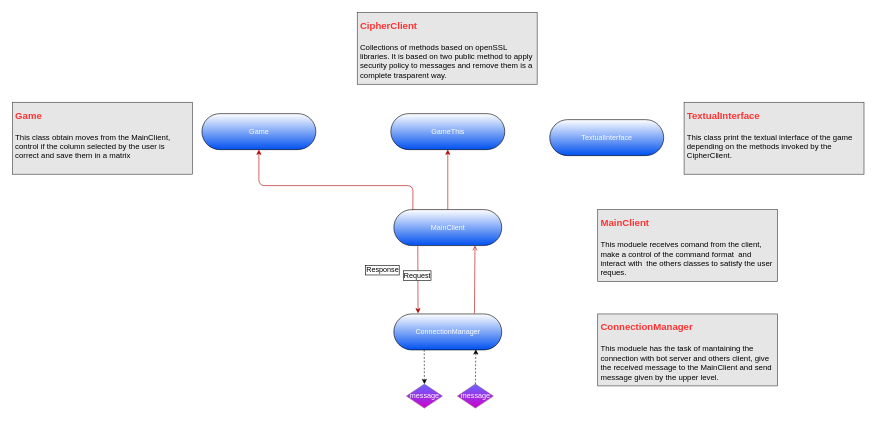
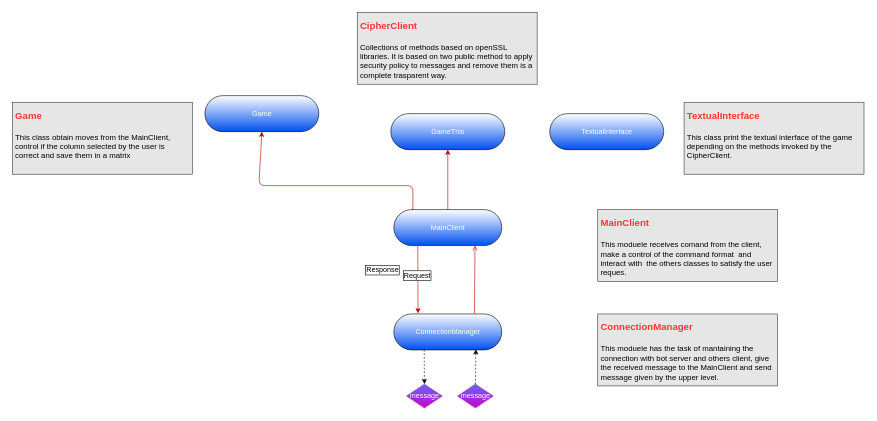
  <mxCell id="0" />
  <mxCell id="1" parent="0" />
  <mxCell id="2" value="MainClient" style="html=1;dashed=0;whitespace=wrap;shape=mxgraph.dfd.start;fillColor=#0050ef;strokeColor=#000000;fontColor=#ffffff;gradientColor=#ffffff;gradientDirection=north;" vertex="1" parent="1"><mxGeometry x="656" y="349" width="180" height="60" as="geometry" /></mxCell>
  <mxCell id="3" value="ConnectionManager" style="html=1;dashed=0;whitespace=wrap;shape=mxgraph.dfd.start;fillColor=#0050ef;strokeColor=#000000;fontColor=#ffffff;gradientColor=#ffffff;gradientDirection=north;" vertex="1" parent="1"><mxGeometry x="656" y="523" width="180" height="60" as="geometry" /></mxCell>
  <mxCell id="4" value="" style="endArrow=classic;html=1;entryX=0.224;entryY=-0.017;entryDx=0;entryDy=0;entryPerimeter=0;strokeColor=#B20000;fillColor=#e51400;" edge="1" parent="1" target="3"><mxGeometry width="50" height="50" relative="1" as="geometry"><mxPoint x="696" y="410" as="sourcePoint" /><mxPoint x="566" y="449" as="targetPoint" /></mxGeometry></mxCell>
  <mxCell id="5" value="Request" style="text;html=1;align=center;verticalAlign=middle;resizable=0;points=[];labelBackgroundColor=#ffffff;labelBorderColor=#000000;" vertex="1" connectable="0" parent="4"><mxGeometry x="-0.326" y="1" relative="1" as="geometry"><mxPoint x="-2.88" y="11" as="offset" /></mxGeometry></mxCell>
  <mxCell id="6" value="" style="endArrow=open;html=1;strokeColor=#B20000;entryX=0.752;entryY=1;entryDx=0;entryDy=0;entryPerimeter=0;exitX=0.747;exitY=-0.017;exitDx=0;exitDy=0;exitPerimeter=0;fillColor=#e51400;" edge="1" parent="1" source="3" target="2"><mxGeometry width="50" height="50" relative="1" as="geometry"><mxPoint x="796" y="524" as="sourcePoint" /><mxPoint x="896" y="449" as="targetPoint" /><Array as="points" /></mxGeometry></mxCell>
  <mxCell id="7" value="Response" style="text;html=1;align=center;verticalAlign=middle;resizable=0;points=[];labelBackgroundColor=#ffffff;labelBorderColor=#000000;" vertex="1" connectable="0" parent="1"><mxGeometry x="-0.326" y="1" relative="1" as="geometry"><mxPoint x="636" y="449" as="offset" /></mxGeometry></mxCell>
  <mxCell id="8" value="message" style="shape=rhombus;html=1;dashed=0;whitespace=wrap;perimeter=rhombusPerimeter;strokeColor=#996185;gradientColor=#6666FF;fillColor=#CC00CC;gradientDirection=north;fontColor=#FFFFFF;" vertex="1" parent="1"><mxGeometry x="677" y="640" width="60" height="40" as="geometry" /></mxCell>
  <mxCell id="9" value="message" style="shape=rhombus;html=1;dashed=0;whitespace=wrap;perimeter=rhombusPerimeter;strokeColor=#996185;gradientColor=#6666FF;fillColor=#CC00CC;gradientDirection=north;fontColor=#FFFFFF;" vertex="1" parent="1"><mxGeometry x="762" y="640" width="60" height="40" as="geometry" /></mxCell>
  <mxCell id="10" value="" style="endArrow=classic;html=1;strokeColor=#000000;fontColor=#FFFFFF;dashed=1;exitX=0.5;exitY=0;exitDx=0;exitDy=0;entryX=0.76;entryY=0.983;entryDx=0;entryDy=0;entryPerimeter=0;" edge="1" parent="1" source="9" target="3"><mxGeometry width="50" height="50" relative="1" as="geometry"><mxPoint x="586" y="509" as="sourcePoint" /><mxPoint x="636" y="459" as="targetPoint" /></mxGeometry></mxCell>
  <mxCell id="11" value="" style="endArrow=classic;html=1;strokeColor=#000000;fontColor=#FFFFFF;dashed=1;entryX=0.5;entryY=0;entryDx=0;entryDy=0;exitX=0.272;exitY=0.997;exitDx=0;exitDy=0;exitPerimeter=0;" edge="1" parent="1" target="8"><mxGeometry width="50" height="50" relative="1" as="geometry"><mxPoint x="706.68" y="582.82" as="sourcePoint" /><mxPoint x="708" y="639" as="targetPoint" /><Array as="points" /></mxGeometry></mxCell>
- <mxCell id="12" value="Game" style="html=1;dashed=0;whitespace=wrap;shape=mxgraph.dfd.start;fillColor=#0050ef;strokeColor=#000000;fontColor=#ffffff;gradientColor=#ffffff;gradientDirection=north;" vertex="1" parent="1"><mxGeometry x="336" y="189" width="190" height="60" as="geometry" /></mxCell>
- <mxCell id="13" value="TextualInterface" style="html=1;dashed=0;whitespace=wrap;shape=mxgraph.dfd.start;fillColor=#0050ef;strokeColor=#000000;fontColor=#ffffff;gradientColor=#ffffff;gradientDirection=north;" vertex="1" parent="1"><mxGeometry x="916" y="199" width="190" height="60" as="geometry" /></mxCell>
+ <mxCell id="12" value="Game" style="html=1;dashed=0;whitespace=wrap;shape=mxgraph.dfd.start;fillColor=#0050ef;strokeColor=#000000;fontColor=#ffffff;gradientColor=#ffffff;gradientDirection=north;" vertex="1" parent="1"><mxGeometry x="341" y="159" width="190" height="60" as="geometry" /></mxCell>
+ <mxCell id="13" value="TextualInterface" style="html=1;dashed=0;whitespace=wrap;shape=mxgraph.dfd.start;fillColor=#0050ef;strokeColor=#000000;fontColor=#ffffff;gradientColor=#ffffff;gradientDirection=north;" vertex="1" parent="1"><mxGeometry x="916" y="189" width="190" height="60" as="geometry" /></mxCell>
  <mxCell id="14" value="GameThis" style="html=1;dashed=0;whitespace=wrap;shape=mxgraph.dfd.start;fillColor=#0050ef;strokeColor=#000000;fontColor=#ffffff;gradientColor=#ffffff;gradientDirection=north;" vertex="1" parent="1"><mxGeometry x="651" y="189" width="190" height="60" as="geometry" /></mxCell>
  <mxCell id="15" value="" style="endArrow=classic;html=1;strokeColor=#B20000;fontColor=#FFFFFF;exitX=0.5;exitY=0.5;exitDx=0;exitDy=-30;exitPerimeter=0;entryX=0.5;entryY=0.5;entryDx=0;entryDy=30;entryPerimeter=0;fillColor=#e51400;" edge="1" parent="1" source="2" target="14"><mxGeometry width="50" height="50" relative="1" as="geometry"><mxPoint x="686" y="349" as="sourcePoint" /><mxPoint x="736" y="299" as="targetPoint" /></mxGeometry></mxCell>
  <mxCell id="16" value="" style="endArrow=classic;html=1;strokeColor=#B20000;fontColor=#FFFFFF;entryX=0.5;entryY=0.5;entryDx=0;entryDy=30;entryPerimeter=0;exitX=0.176;exitY=0.017;exitDx=0;exitDy=0;exitPerimeter=0;fillColor=#e51400;" edge="1" parent="1" source="2" target="12"><mxGeometry width="50" height="50" relative="1" as="geometry"><mxPoint x="426" y="329" as="sourcePoint" /><mxPoint x="476" y="279" as="targetPoint" /><Array as="points"><mxPoint x="688" y="309" /><mxPoint x="431" y="309" /></Array></mxGeometry></mxCell>
  <mxCell id="17" value="&lt;h1&gt;&lt;font style=&quot;font-size: 16px ; background-color: rgb(230 , 230 , 230)&quot; color=&quot;#ff3333&quot;&gt;MainClient&lt;/font&gt;&lt;/h1&gt;&lt;p style=&quot;font-size: 13px&quot;&gt;&lt;font color=&quot;#000000&quot; style=&quot;background-color: rgb(230 , 230 , 230)&quot;&gt;This moduele receives comand from the client, make a control of the command format&amp;nbsp; and&amp;nbsp; interact with&amp;nbsp; the others classes to satisfy the user reques.&amp;nbsp;&lt;/font&gt;&lt;/p&gt;" style="text;html=1;strokeColor=#36393d;fillColor=#E6E6E6;spacing=5;spacingTop=-20;whiteSpace=wrap;overflow=hidden;rounded=0;dashed=0;" vertex="1" parent="1"><mxGeometry x="996" y="349" width="300" height="120" as="geometry" /></mxCell>
  <mxCell id="18" value="&lt;h1&gt;&lt;font style=&quot;font-size: 16px ; background-color: rgb(230 , 230 , 230)&quot; color=&quot;#ff3333&quot;&gt;ConnectionManager&lt;/font&gt;&lt;/h1&gt;&lt;p style=&quot;font-size: 13px&quot;&gt;&lt;font color=&quot;#000000&quot; style=&quot;background-color: rgb(230 , 230 , 230)&quot;&gt;This moduele has the task of mantaining the connection with bot server and others client, give the received message to the MainClient and send message given by the upper level.&lt;/font&gt;&lt;/p&gt;" style="text;html=1;strokeColor=#36393d;fillColor=#E6E6E6;spacing=5;spacingTop=-20;whiteSpace=wrap;overflow=hidden;rounded=0;dashed=0;" vertex="1" parent="1"><mxGeometry x="996" y="523" width="300" height="120" as="geometry" /></mxCell>
  <mxCell id="19" value="&lt;h1&gt;&lt;font color=&quot;#ff3333&quot;&gt;&lt;span style=&quot;font-size: 16px ; background-color: rgb(230 , 230 , 230)&quot;&gt;CipherClient&lt;/span&gt;&lt;/font&gt;&lt;/h1&gt;&lt;p style=&quot;font-size: 13px&quot;&gt;&lt;span style=&quot;background-color: rgb(230 , 230 , 230)&quot;&gt;Collections of methods based on openSSL libraries. It is based on two public method to apply security policy to messages and remove them is a complete trasparent way.&lt;/span&gt;&lt;/p&gt;" style="text;html=1;strokeColor=#36393d;fillColor=#E6E6E6;spacing=5;spacingTop=-20;whiteSpace=wrap;overflow=hidden;rounded=0;dashed=0;" vertex="1" parent="1"><mxGeometry x="595" y="20" width="300" height="120" as="geometry" /></mxCell>
  <mxCell id="20" value="&lt;h1&gt;&lt;font color=&quot;#ff3333&quot;&gt;&lt;span style=&quot;font-size: 16px ; background-color: rgb(230 , 230 , 230)&quot;&gt;Game&lt;/span&gt;&lt;/font&gt;&lt;/h1&gt;&lt;p style=&quot;font-size: 13px&quot;&gt;&lt;span style=&quot;background-color: rgb(230 , 230 , 230)&quot;&gt;This class obtain moves from the MainClient, control if the column selected by the user is correct and save them in a matrix&amp;nbsp;&lt;/span&gt;&lt;/p&gt;" style="text;html=1;strokeColor=#36393d;fillColor=#E6E6E6;spacing=5;spacingTop=-20;whiteSpace=wrap;overflow=hidden;rounded=0;dashed=0;" vertex="1" parent="1"><mxGeometry x="20" y="170" width="300" height="120" as="geometry" /></mxCell>
  <mxCell id="21" value="&lt;h1&gt;&lt;font color=&quot;#ff3333&quot;&gt;&lt;span style=&quot;font-size: 16px ; background-color: rgb(230 , 230 , 230)&quot;&gt;TextualInterface&lt;/span&gt;&lt;/font&gt;&lt;/h1&gt;&lt;p style=&quot;font-size: 13px&quot;&gt;&lt;span style=&quot;background-color: rgb(230 , 230 , 230)&quot;&gt;This class print the textual interface of the game depending on the methods invoked by the CipherClient.&lt;/span&gt;&lt;/p&gt;" style="text;html=1;strokeColor=#36393d;fillColor=#E6E6E6;spacing=5;spacingTop=-20;whiteSpace=wrap;overflow=hidden;rounded=0;dashed=0;" vertex="1" parent="1"><mxGeometry x="1140" y="170" width="300" height="120" as="geometry" /></mxCell>
